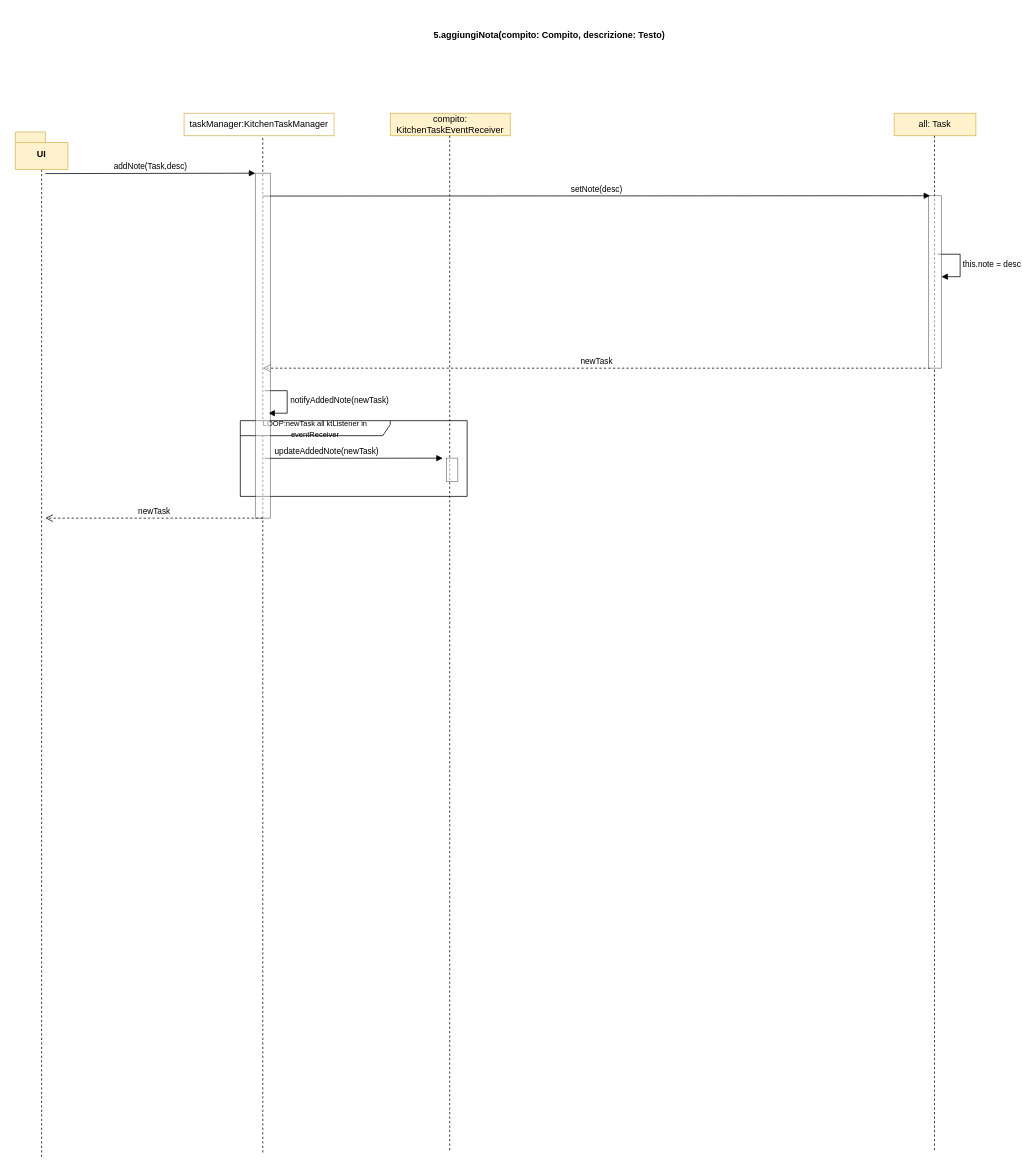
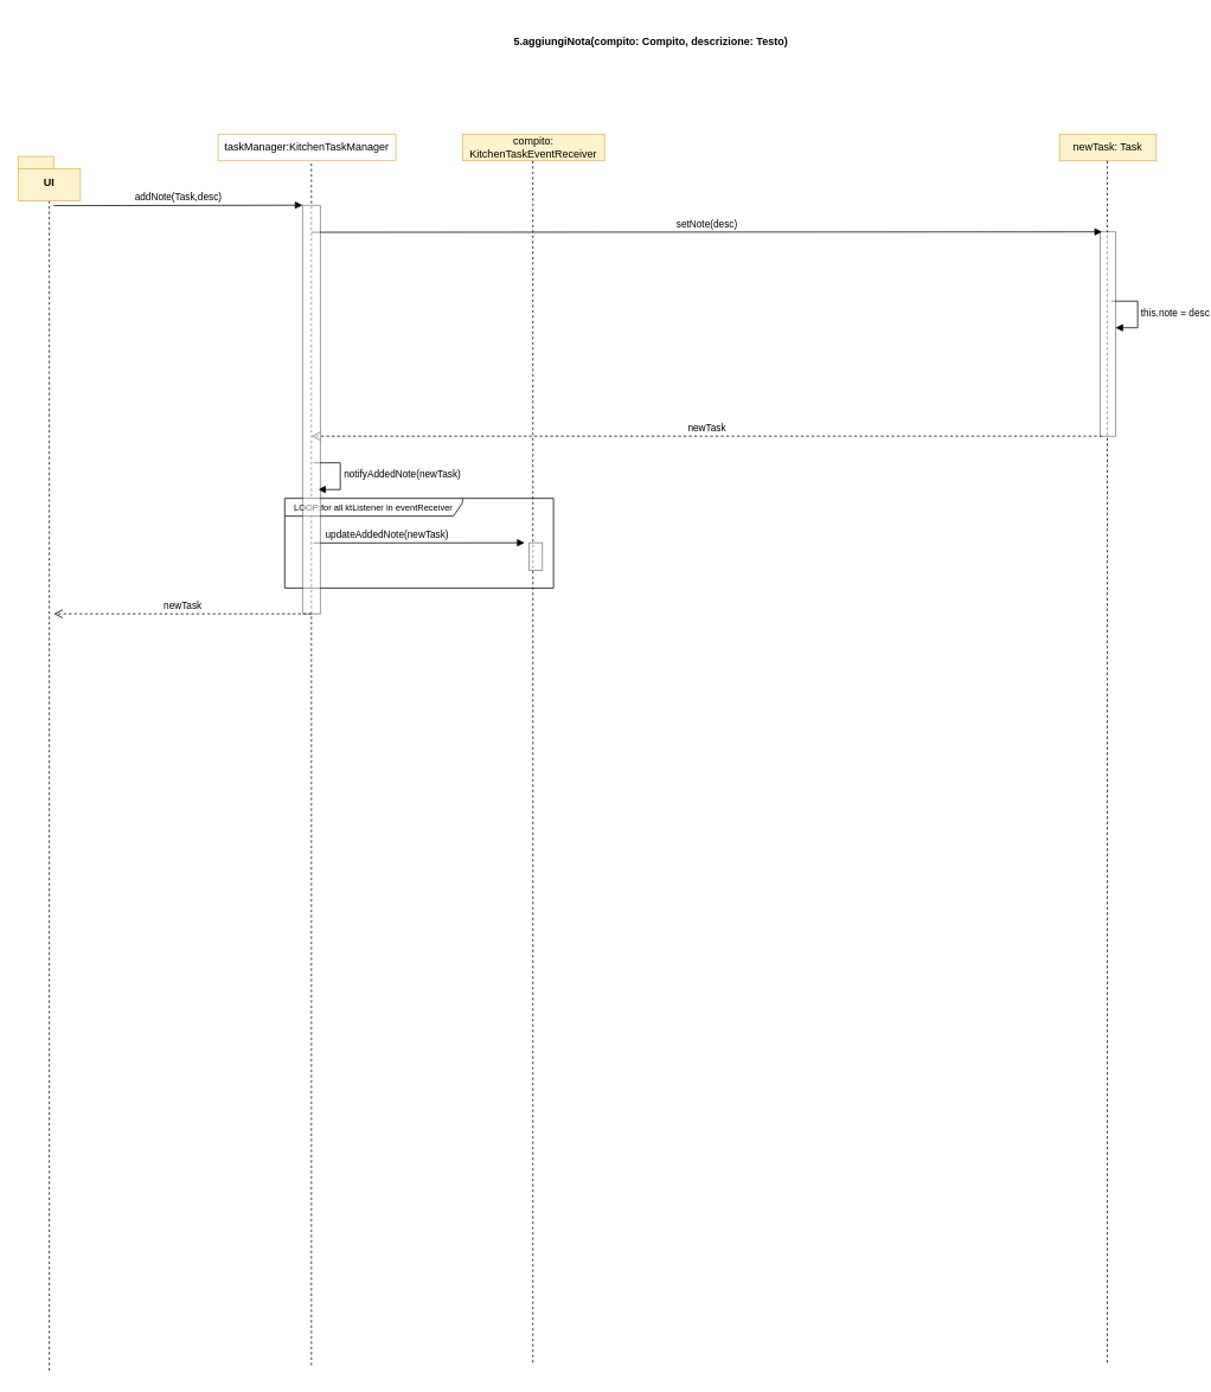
  <mxCell id="0" />
  <mxCell id="1" parent="0" />
  <mxCell id="2" value="&lt;p style=&quot;text-indent: -18pt;&quot; class=&quot;MsoListParagraph&quot;&gt;&lt;b&gt;5.&lt;span style=&quot;line-height: 107%;&quot;&gt;&lt;/span&gt;&lt;/b&gt;&lt;b&gt;&lt;span style=&quot;line-height: 107%;&quot;&gt;aggiungiNota(compito: Compito, descrizione: Testo)&lt;/span&gt;&lt;/b&gt;&lt;/p&gt;" style="text;whiteSpace=wrap;html=1;" parent="1" vertex="1"><mxGeometry x="600" y="20" width="300" height="50" as="geometry" /></mxCell>
  <mxCell id="3" style="edgeStyle=orthogonalEdgeStyle;rounded=0;orthogonalLoop=1;jettySize=auto;html=1;exitX=0.5;exitY=1;exitDx=0;exitDy=0;endArrow=none;endFill=0;dashed=1;entryX=0.02;entryY=1.003;entryDx=0;entryDy=0;entryPerimeter=0;exitPerimeter=0;" parent="1" source="4" edge="1"><mxGeometry relative="1" as="geometry"><mxPoint x="55" y="1544" as="targetPoint" /><mxPoint x="55" y="280" as="sourcePoint" /></mxGeometry></mxCell>
  <mxCell id="4" value="UI" style="shape=folder;fontStyle=1;spacingTop=10;tabWidth=40;tabHeight=14;tabPosition=left;html=1;whiteSpace=wrap;fillColor=#fff2cc;strokeColor=#d6b656;" parent="1" vertex="1"><mxGeometry x="20" y="175" width="70" height="50" as="geometry" /></mxCell>
  <mxCell id="5" value="taskManager:KitchenTaskManager" style="html=1;whiteSpace=wrap;fillColor=#ffffff;strokeColor=#d6b656;" parent="1" vertex="1"><mxGeometry x="245" y="150" width="200" height="30" as="geometry" /></mxCell>
  <mxCell id="6" style="edgeStyle=orthogonalEdgeStyle;rounded=0;orthogonalLoop=1;jettySize=auto;html=1;exitX=0.5;exitY=1;exitDx=0;exitDy=0;endArrow=none;endFill=0;dashed=1;entryX=0.02;entryY=1.003;entryDx=0;entryDy=0;entryPerimeter=0;exitPerimeter=0;" parent="1" edge="1"><mxGeometry relative="1" as="geometry"><mxPoint x="350" y="1537" as="targetPoint" /><mxPoint x="350" y="183" as="sourcePoint" /></mxGeometry></mxCell>
- <mxCell id="7" value="all: Task" style="html=1;whiteSpace=wrap;fillColor=#fff2cc;strokeColor=#d6b656;" parent="1" vertex="1"><mxGeometry x="1192" y="150" width="109" height="30" as="geometry" /></mxCell>
+ <mxCell id="7" value="newTask: Task" style="html=1;whiteSpace=wrap;fillColor=#fff2cc;strokeColor=#d6b656;" parent="1" vertex="1"><mxGeometry x="1192" y="150" width="109" height="30" as="geometry" /></mxCell>
  <mxCell id="8" value="compito: KitchenTaskEventReceiver" style="html=1;whiteSpace=wrap;fillColor=#fff2cc;strokeColor=#d6b656;" parent="1" vertex="1"><mxGeometry x="520" y="150" width="160" height="30" as="geometry" /></mxCell>
  <mxCell id="9" style="edgeStyle=orthogonalEdgeStyle;rounded=0;orthogonalLoop=1;jettySize=auto;html=1;exitX=0.5;exitY=1;exitDx=0;exitDy=0;endArrow=none;endFill=0;dashed=1;entryX=0.02;entryY=1.003;entryDx=0;entryDy=0;entryPerimeter=0;exitPerimeter=0;" parent="1" edge="1"><mxGeometry relative="1" as="geometry"><mxPoint x="599.29" y="1534" as="targetPoint" /><mxPoint x="599.29" y="180" as="sourcePoint" /></mxGeometry></mxCell>
  <mxCell id="10" style="edgeStyle=orthogonalEdgeStyle;rounded=0;orthogonalLoop=1;jettySize=auto;html=1;exitX=0.5;exitY=1;exitDx=0;exitDy=0;endArrow=none;endFill=0;dashed=1;entryX=0.02;entryY=1.003;entryDx=0;entryDy=0;entryPerimeter=0;exitPerimeter=0;" parent="1" edge="1"><mxGeometry relative="1" as="geometry"><mxPoint x="1245.79" y="1534" as="targetPoint" /><mxPoint x="1245.79" y="180" as="sourcePoint" /></mxGeometry></mxCell>
  <mxCell id="11" value="addNote(Task,desc)" style="html=1;verticalAlign=bottom;endArrow=block;edgeStyle=elbowEdgeStyle;elbow=vertical;curved=0;rounded=0;" parent="1" edge="1"><mxGeometry width="80" relative="1" as="geometry"><mxPoint x="60" y="230.47" as="sourcePoint" /><mxPoint x="340" y="230" as="targetPoint" /></mxGeometry></mxCell>
  <mxCell id="12" value="setNote(desc)" style="html=1;verticalAlign=bottom;endArrow=block;edgeStyle=elbowEdgeStyle;elbow=vertical;curved=0;rounded=0;" parent="1" edge="1"><mxGeometry width="80" relative="1" as="geometry"><mxPoint x="350" y="260.47" as="sourcePoint" /><mxPoint x="1240" y="260" as="targetPoint" /></mxGeometry></mxCell>
  <mxCell id="13" value="this.note = desc" style="html=1;align=left;spacingLeft=2;endArrow=block;rounded=0;edgeStyle=orthogonalEdgeStyle;curved=0;rounded=0;" parent="1" edge="1"><mxGeometry relative="1" as="geometry"><mxPoint x="1250" y="338" as="sourcePoint" /><Array as="points"><mxPoint x="1280" y="368" /></Array><mxPoint x="1255" y="368" as="targetPoint" /></mxGeometry></mxCell>
  <mxCell id="14" value="newTask" style="html=1;verticalAlign=bottom;endArrow=open;dashed=1;endSize=8;edgeStyle=elbowEdgeStyle;elbow=vertical;curved=0;rounded=0;" parent="1" edge="1"><mxGeometry relative="1" as="geometry"><mxPoint x="1240" y="490" as="sourcePoint" /><mxPoint x="350" y="490" as="targetPoint" /></mxGeometry></mxCell>
- <mxCell id="15" value="&lt;font style=&quot;font-size: 10px;&quot;&gt;LOOP:newTask all ktListener in eventReceiver&lt;/font&gt;" style="shape=umlFrame;whiteSpace=wrap;html=1;pointerEvents=0;width=200;height=20;" parent="1" vertex="1"><mxGeometry x="320" y="560" width="302.5" height="101" as="geometry" /></mxCell>
+ <mxCell id="15" value="&lt;font style=&quot;font-size: 10px;&quot;&gt;LOOP:for all ktListener in eventReceiver&lt;/font&gt;" style="shape=umlFrame;whiteSpace=wrap;html=1;pointerEvents=0;width=200;height=20;" parent="1" vertex="1"><mxGeometry x="320" y="560" width="302.5" height="101" as="geometry" /></mxCell>
  <mxCell id="16" value="notifyAddedNote(newTask)" style="html=1;align=left;spacingLeft=2;endArrow=block;rounded=0;edgeStyle=orthogonalEdgeStyle;curved=0;rounded=0;" parent="1" edge="1"><mxGeometry relative="1" as="geometry"><mxPoint x="352.5" y="520" as="sourcePoint" /><Array as="points"><mxPoint x="382.5" y="550" /></Array><mxPoint x="357.5" y="550.053" as="targetPoint" /></mxGeometry></mxCell>
  <mxCell id="17" value="updateAddedNote(newTask)" style="html=1;verticalAlign=bottom;endArrow=block;edgeStyle=elbowEdgeStyle;elbow=vertical;curved=0;rounded=0;align=center;" parent="1" edge="1"><mxGeometry x="-0.303" width="80" relative="1" as="geometry"><mxPoint x="352.5" y="610.24" as="sourcePoint" /><mxPoint x="590" y="610" as="targetPoint" /><mxPoint as="offset" /></mxGeometry></mxCell>
  <mxCell id="18" value="" style="html=1;points=[];perimeter=orthogonalPerimeter;outlineConnect=0;targetShapes=umlLifeline;portConstraint=eastwest;newEdgeStyle={&quot;edgeStyle&quot;:&quot;elbowEdgeStyle&quot;,&quot;elbow&quot;:&quot;vertical&quot;,&quot;curved&quot;:0,&quot;rounded&quot;:0};shadow=0;imageAspect=1;fillOpacity=50;strokeOpacity=50;" parent="1" vertex="1"><mxGeometry x="595" y="610" width="15" height="31" as="geometry" /></mxCell>
  <mxCell id="19" value="" style="html=1;points=[];perimeter=orthogonalPerimeter;outlineConnect=0;targetShapes=umlLifeline;portConstraint=eastwest;newEdgeStyle={&quot;edgeStyle&quot;:&quot;elbowEdgeStyle&quot;,&quot;elbow&quot;:&quot;vertical&quot;,&quot;curved&quot;:0,&quot;rounded&quot;:0};shadow=0;imageAspect=1;fillOpacity=50;strokeOpacity=50;" parent="1" vertex="1"><mxGeometry x="340" y="230" width="20" height="460" as="geometry" /></mxCell>
  <mxCell id="20" value="newTask" style="html=1;verticalAlign=bottom;endArrow=open;dashed=1;endSize=8;edgeStyle=elbowEdgeStyle;elbow=vertical;curved=0;rounded=0;" parent="1" edge="1"><mxGeometry relative="1" as="geometry"><mxPoint x="350" y="690" as="sourcePoint" /><mxPoint x="60" y="690.05" as="targetPoint" /></mxGeometry></mxCell>
  <mxCell id="21" value="" style="html=1;points=[];perimeter=orthogonalPerimeter;outlineConnect=0;targetShapes=umlLifeline;portConstraint=eastwest;newEdgeStyle={&quot;edgeStyle&quot;:&quot;elbowEdgeStyle&quot;,&quot;elbow&quot;:&quot;vertical&quot;,&quot;curved&quot;:0,&quot;rounded&quot;:0};shadow=0;imageAspect=1;fillOpacity=50;strokeOpacity=50;" parent="1" vertex="1"><mxGeometry x="1238" y="260" width="17" height="230" as="geometry" /></mxCell>
